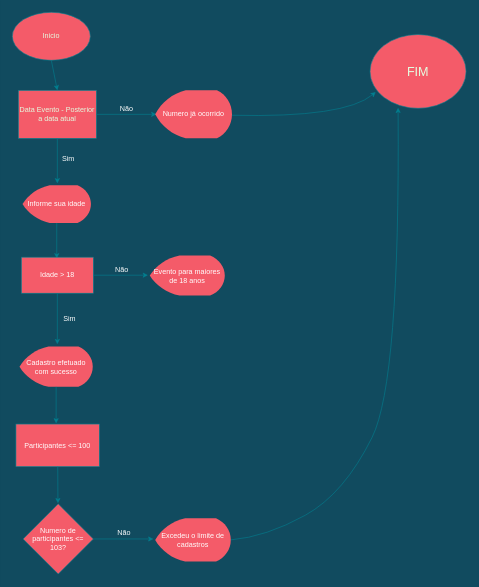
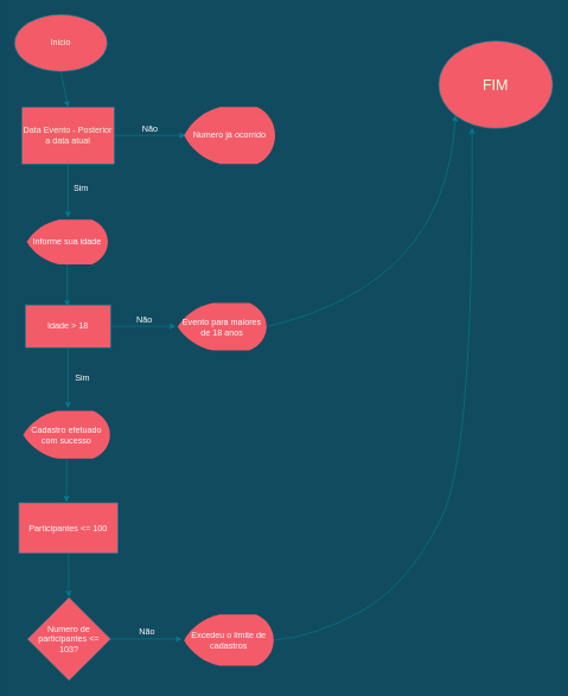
  <mxCell id="0" />
  <mxCell id="1" parent="0" />
  <mxCell id="2" value="&lt;font style=&quot;vertical-align: inherit&quot;&gt;&lt;font style=&quot;vertical-align: inherit&quot;&gt;Inicio&lt;/font&gt;&lt;/font&gt;" style="ellipse;whiteSpace=wrap;html=1;fillColor=#F45B69;strokeColor=#028090;fontColor=#E4FDE1;" vertex="1" parent="1"><mxGeometry x="20" y="20" width="130" height="80" as="geometry" /></mxCell>
  <mxCell id="3" value="" style="endArrow=classic;html=1;rounded=0;exitX=0.5;exitY=1;exitDx=0;exitDy=0;strokeColor=#028090;fontColor=#E4FDE1;labelBackgroundColor=#114B5F;" edge="1" parent="1" source="2"><mxGeometry width="50" height="50" relative="1" as="geometry"><mxPoint x="70" y="150" as="sourcePoint" /><mxPoint x="95" y="150" as="targetPoint" /><Array as="points" /></mxGeometry></mxCell>
  <mxCell id="4" value="&lt;font style=&quot;vertical-align: inherit&quot;&gt;&lt;font style=&quot;vertical-align: inherit&quot;&gt;Data Evento - Posterior a data atual&lt;/font&gt;&lt;/font&gt;" style="rounded=0;whiteSpace=wrap;html=1;fillColor=#F45B69;strokeColor=#028090;fontColor=#E4FDE1;" vertex="1" parent="1"><mxGeometry x="30" y="150" width="130" height="80" as="geometry" /></mxCell>
  <mxCell id="5" value="&lt;font style=&quot;font-size: 21px&quot;&gt;FIM&lt;/font&gt;" style="ellipse;whiteSpace=wrap;html=1;rounded=0;sketch=0;fontColor=#E4FDE1;strokeColor=#028090;fillColor=#F45B69;" vertex="1" parent="1"><mxGeometry x="616" y="57" width="160" height="123" as="geometry" /></mxCell>
  <mxCell id="6" value="" style="endArrow=classic;html=1;rounded=1;sketch=0;fontSize=12;fontColor=default;strokeColor=#028090;fillColor=#F45B69;curved=0;" edge="1" parent="1" source="4"><mxGeometry relative="1" as="geometry"><mxPoint x="160" y="190" as="sourcePoint" /><mxPoint x="260" y="190" as="targetPoint" /></mxGeometry></mxCell>
  <mxCell id="7" value="Não" style="edgeLabel;resizable=0;html=1;align=center;verticalAlign=middle;rounded=0;labelBackgroundColor=none;sketch=0;fontSize=12;fontColor=#FFFFFF;strokeColor=#028090;fillColor=#F45B69;" connectable="0" vertex="1" parent="6"><mxGeometry relative="1" as="geometry"><mxPoint x="-1" y="-10" as="offset" /></mxGeometry></mxCell>
  <mxCell id="8" value="Numero já ocorrido" style="strokeWidth=2;html=1;shape=mxgraph.flowchart.display;whiteSpace=wrap;rounded=0;labelBackgroundColor=none;sketch=0;fontSize=12;fontColor=#FFFFFF;fillColor=#F45B69;strokeColor=none;" vertex="1" parent="1"><mxGeometry x="258" y="150" width="128" height="80" as="geometry" /></mxCell>
- <mxCell id="9" value="" style="curved=1;endArrow=classic;html=1;rounded=1;sketch=0;fontSize=12;fontColor=#FFFFFF;strokeColor=#028090;fillColor=#F45B69;entryX=0.059;entryY=0.78;entryDx=0;entryDy=0;entryPerimeter=0;" edge="1" parent="1" source="8" target="5"><mxGeometry width="50" height="50" relative="1" as="geometry"><mxPoint x="386" y="240" as="sourcePoint" /><mxPoint x="456.711" y="190" as="targetPoint" /><Array as="points"><mxPoint x="574" y="196" /></Array></mxGeometry></mxCell>
  <mxCell id="10" value="" style="endArrow=classic;html=1;rounded=1;sketch=0;fontSize=12;fontColor=#FFFFFF;strokeColor=#028090;fillColor=#F45B69;curved=0;" edge="1" parent="1" source="4"><mxGeometry relative="1" as="geometry"><mxPoint x="95" y="230" as="sourcePoint" /><mxPoint x="95" y="305" as="targetPoint" /></mxGeometry></mxCell>
  <mxCell id="11" value="Sim" style="edgeLabel;resizable=0;html=1;align=center;verticalAlign=middle;rounded=0;labelBackgroundColor=none;sketch=0;fontSize=12;fontColor=#FFFFFF;strokeColor=#028090;fillColor=#F45B69;" connectable="0" vertex="1" parent="10"><mxGeometry relative="1" as="geometry"><mxPoint x="17" y="-4" as="offset" /></mxGeometry></mxCell>
  <mxCell id="12" value="Informe sua idade" style="strokeWidth=2;html=1;shape=mxgraph.flowchart.display;whiteSpace=wrap;rounded=0;labelBackgroundColor=none;sketch=0;fontSize=12;fontColor=#FFFFFF;fillColor=#F45B69;strokeColor=none;" vertex="1" parent="1"><mxGeometry x="37" y="308" width="114" height="63" as="geometry" /></mxCell>
  <mxCell id="13" value="" style="endArrow=classic;html=1;rounded=1;sketch=0;fontSize=12;fontColor=#FFFFFF;strokeColor=#028090;fillColor=#F45B69;curved=0;" edge="1" parent="1" source="12"><mxGeometry width="50" height="50" relative="1" as="geometry"><mxPoint x="94" y="421" as="sourcePoint" /><mxPoint x="94" y="430" as="targetPoint" /></mxGeometry></mxCell>
  <mxCell id="14" value="Idade &amp;gt; 18" style="rounded=0;whiteSpace=wrap;html=1;labelBackgroundColor=none;sketch=0;fontSize=12;fontColor=#FFFFFF;strokeColor=#028090;fillColor=#F45B69;" vertex="1" parent="1"><mxGeometry x="35" y="428" width="120" height="60" as="geometry" /></mxCell>
  <mxCell id="15" value="" style="endArrow=classic;html=1;rounded=1;sketch=0;fontSize=12;fontColor=#FFFFFF;strokeColor=#028090;fillColor=#F45B69;curved=0;" edge="1" parent="1" source="14"><mxGeometry relative="1" as="geometry"><mxPoint x="155" y="458" as="sourcePoint" /><mxPoint x="246" y="458" as="targetPoint" /></mxGeometry></mxCell>
  <mxCell id="16" value="Não" style="edgeLabel;resizable=0;html=1;align=center;verticalAlign=middle;rounded=0;labelBackgroundColor=none;sketch=0;fontSize=12;fontColor=#FFFFFF;strokeColor=#028090;fillColor=#F45B69;" connectable="0" vertex="1" parent="15"><mxGeometry relative="1" as="geometry"><mxPoint y="-10" as="offset" /></mxGeometry></mxCell>
  <mxCell id="17" value="Evento para maiores de 18 anos" style="strokeWidth=2;html=1;shape=mxgraph.flowchart.display;whiteSpace=wrap;rounded=0;labelBackgroundColor=none;sketch=0;fontSize=12;fontColor=#FFFFFF;fillColor=#F45B69;strokeColor=none;" vertex="1" parent="1"><mxGeometry x="249" y="425" width="125" height="67" as="geometry" /></mxCell>
+ <mxCell id="18" value="" style="curved=1;endArrow=classic;html=1;rounded=1;sketch=0;fontSize=12;fontColor=#FFFFFF;strokeColor=#028090;fillColor=#F45B69;entryX=0;entryY=1;entryDx=0;entryDy=0;exitX=1;exitY=0.5;exitDx=0;exitDy=0;exitPerimeter=0;shadow=0;" edge="1" parent="1" source="17" target="5"><mxGeometry width="50" height="50" relative="1" as="geometry"><mxPoint x="374" y="508.5" as="sourcePoint" /><mxPoint x="444.711" y="458.5" as="targetPoint" /><Array as="points"><mxPoint x="626" y="400" /></Array></mxGeometry></mxCell>
  <mxCell id="19" value="" style="endArrow=classic;html=1;rounded=1;shadow=0;sketch=0;fontSize=12;fontColor=#FFFFFF;strokeColor=#028090;fillColor=#F45B69;curved=0;" edge="1" parent="1" source="14"><mxGeometry relative="1" as="geometry"><mxPoint x="95" y="488" as="sourcePoint" /><mxPoint x="95" y="573" as="targetPoint" /></mxGeometry></mxCell>
  <mxCell id="20" value="Sim" style="edgeLabel;resizable=0;html=1;align=center;verticalAlign=middle;rounded=0;labelBackgroundColor=none;sketch=0;fontSize=12;fontColor=#FFFFFF;strokeColor=#028090;fillColor=#F45B69;" connectable="0" vertex="1" parent="19"><mxGeometry relative="1" as="geometry"><mxPoint x="19" y="-1" as="offset" /></mxGeometry></mxCell>
  <mxCell id="21" value="Cadastro efetuado com sucesso" style="strokeWidth=2;html=1;shape=mxgraph.flowchart.display;whiteSpace=wrap;rounded=0;labelBackgroundColor=none;sketch=0;fontSize=12;fontColor=#FFFFFF;fillColor=#F45B69;strokeColor=none;" vertex="1" parent="1"><mxGeometry x="32" y="577" width="122" height="67" as="geometry" /></mxCell>
  <mxCell id="22" value="" style="endArrow=classic;html=1;rounded=1;shadow=0;sketch=0;fontSize=12;fontColor=#FFFFFF;strokeColor=#028090;fillColor=#F45B69;curved=0;" edge="1" parent="1" source="21"><mxGeometry width="50" height="50" relative="1" as="geometry"><mxPoint x="93" y="694" as="sourcePoint" /><mxPoint x="93" y="705" as="targetPoint" /></mxGeometry></mxCell>
  <mxCell id="23" value="Participantes &amp;lt;= 100" style="rounded=0;whiteSpace=wrap;html=1;labelBackgroundColor=none;sketch=0;fontSize=12;fontColor=#FFFFFF;strokeColor=#028090;fillColor=#F45B69;" vertex="1" parent="1"><mxGeometry x="26" y="706" width="139" height="71" as="geometry" /></mxCell>
  <mxCell id="24" value="" style="endArrow=classic;html=1;rounded=1;shadow=0;sketch=0;fontSize=12;fontColor=#FFFFFF;strokeColor=#028090;fillColor=#F45B69;curved=0;" edge="1" parent="1" source="23"><mxGeometry width="50" height="50" relative="1" as="geometry"><mxPoint x="95.5" y="827" as="sourcePoint" /><mxPoint x="96" y="838" as="targetPoint" /></mxGeometry></mxCell>
  <mxCell id="25" value="Numero de participantes &amp;lt;= 103?" style="rhombus;whiteSpace=wrap;html=1;rounded=0;labelBackgroundColor=none;sketch=0;fontSize=12;fontColor=#FFFFFF;strokeColor=#028090;fillColor=#F45B69;" vertex="1" parent="1"><mxGeometry x="38" y="839" width="117" height="117" as="geometry" /></mxCell>
  <mxCell id="26" value="" style="endArrow=classic;html=1;rounded=1;shadow=0;sketch=0;fontSize=12;fontColor=#FFFFFF;strokeColor=#028090;fillColor=#F45B69;curved=0;" edge="1" parent="1" source="25"><mxGeometry relative="1" as="geometry"><mxPoint x="155" y="897.5" as="sourcePoint" /><mxPoint x="255" y="897.5" as="targetPoint" /></mxGeometry></mxCell>
  <mxCell id="27" value="Não" style="edgeLabel;resizable=0;html=1;align=center;verticalAlign=middle;rounded=0;labelBackgroundColor=none;sketch=0;fontSize=12;fontColor=#FFFFFF;strokeColor=#028090;fillColor=#F45B69;" connectable="0" vertex="1" parent="26"><mxGeometry relative="1" as="geometry"><mxPoint y="-10" as="offset" /></mxGeometry></mxCell>
  <mxCell id="28" value="Excedeu o limite de cadastros" style="strokeWidth=2;html=1;shape=mxgraph.flowchart.display;whiteSpace=wrap;rounded=0;labelBackgroundColor=none;sketch=0;fontSize=12;fontColor=#FFFFFF;fillColor=#F45B69;strokeColor=none;" vertex="1" parent="1"><mxGeometry x="258" y="863" width="126" height="72" as="geometry" /></mxCell>
  <mxCell id="29" value="" style="curved=1;endArrow=classic;html=1;rounded=1;shadow=0;sketch=0;fontSize=12;fontColor=#FFFFFF;strokeColor=#028090;fillColor=#F45B69;entryX=0.292;entryY=0.992;entryDx=0;entryDy=0;entryPerimeter=0;exitX=1;exitY=0.5;exitDx=0;exitDy=0;exitPerimeter=0;" edge="1" parent="1" source="28" target="5"><mxGeometry width="50" height="50" relative="1" as="geometry"><mxPoint x="384" y="949" as="sourcePoint" /><mxPoint x="454.711" y="899" as="targetPoint" /><Array as="points"><mxPoint x="443" y="894" /><mxPoint x="573" y="822" /><mxPoint x="666" y="634" /></Array></mxGeometry></mxCell>
